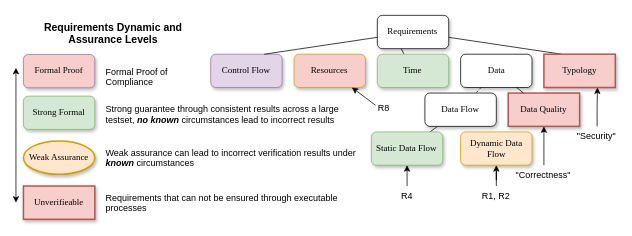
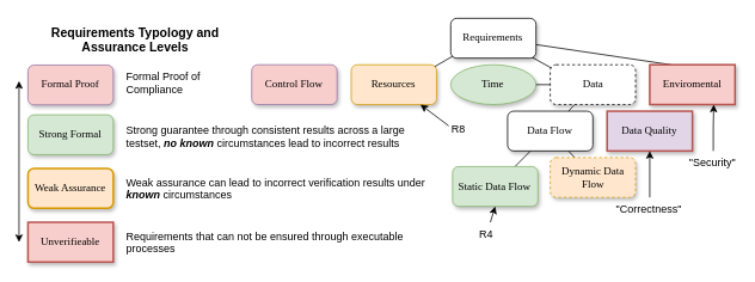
  <mxCell id="0" />
  <mxCell id="1" parent="0" />
- <mxCell id="2" value="Requirements Dynamic and Assurance Levels" style="text;html=1;align=center;verticalAlign=middle;whiteSpace=wrap;rounded=0;fontSize=14;fontStyle=1" parent="1" vertex="1"><mxGeometry x="30" y="24.44" width="240" height="40" as="geometry" /></mxCell>
- <mxCell id="3" value="Control Flow" style="whiteSpace=wrap;html=1;rounded=1;shadow=1;labelBackgroundColor=none;strokeWidth=1;fontFamily=Verdana;fontSize=12;align=center;fillColor=#e1d5e7;strokeColor=#9673a6;fillStyle=auto;" parent="1" vertex="1"><mxGeometry x="280" y="71.852" width="95.294" height="44.444" as="geometry" /></mxCell>
- <mxCell id="4" style="rounded=0;orthogonalLoop=1;jettySize=auto;html=1;endArrow=none;startFill=0;entryX=0.75;entryY=0;entryDx=0;entryDy=0;" parent="1" source="8" target="3" edge="1"><mxGeometry relative="1" as="geometry" /></mxCell>
+ <mxCell id="2" value="Requirements Typology and Assurance Levels" style="text;html=1;align=center;verticalAlign=middle;whiteSpace=wrap;rounded=0;fontSize=14;fontStyle=1" parent="1" vertex="1"><mxGeometry x="30" y="24.44" width="240" height="40" as="geometry" /></mxCell>
+ <mxCell id="3" value="Control Flow" style="whiteSpace=wrap;html=1;rounded=1;shadow=1;labelBackgroundColor=none;strokeWidth=1;fontFamily=Verdana;fontSize=12;align=center;fillColor=#f8cecc;strokeColor=#9673a6;fillStyle=auto;" parent="1" vertex="1"><mxGeometry x="280" y="71.852" width="95.294" height="44.444" as="geometry" /></mxCell>
  <mxCell id="5" style="rounded=0;orthogonalLoop=1;jettySize=auto;html=1;endArrow=none;startFill=0;entryX=0.25;entryY=0;entryDx=0;entryDy=0;" parent="1" source="8" target="20" edge="1"><mxGeometry relative="1" as="geometry" /></mxCell>
- <mxCell id="6" style="rounded=0;orthogonalLoop=1;jettySize=auto;html=1;endArrow=none;startFill=0;exitX=0.25;exitY=0.667;exitDx=0;exitDy=0;exitPerimeter=0;" parent="1" source="8" target="11" edge="1"><mxGeometry relative="1" as="geometry" /></mxCell>
+ <mxCell id="6" style="rounded=0;orthogonalLoop=1;jettySize=auto;html=1;endArrow=none;startFill=0;exitX=0.25;exitY=0.667;exitDx=0;exitDy=0;exitPerimeter=0;entryX=0.75;entryY=0.333;entryDx=0;entryDy=0;entryPerimeter=0;" parent="1" source="8" target="10" edge="1"><mxGeometry relative="1" as="geometry" /></mxCell>
+ <mxCell id="7" style="rounded=0;orthogonalLoop=1;jettySize=auto;html=1;endArrow=none;startFill=0;exitX=0.833;exitY=0.833;exitDx=0;exitDy=0;exitPerimeter=0;entryX=0.083;entryY=0.167;entryDx=0;entryDy=0;entryPerimeter=0;" parent="1" source="8" target="9" edge="1"><mxGeometry relative="1" as="geometry" /></mxCell>
  <mxCell id="8" value="Requirements" style="whiteSpace=wrap;html=1;rounded=1;shadow=1;labelBackgroundColor=none;strokeWidth=1;fontFamily=Verdana;fontSize=12;align=center;" parent="1" vertex="1"><mxGeometry x="502.353" y="20" width="95.294" height="44.444" as="geometry" /></mxCell>
- <mxCell id="9" value="Data" style="whiteSpace=wrap;html=1;rounded=1;shadow=1;labelBackgroundColor=none;strokeWidth=1;fontFamily=Verdana;fontSize=12;align=center;" parent="1" vertex="1"><mxGeometry x="613.529" y="71.852" width="95.294" height="44.444" as="geometry" /></mxCell>
- <mxCell id="10" value="Resources" style="whiteSpace=wrap;html=1;rounded=1;shadow=1;labelBackgroundColor=none;strokeWidth=1;fontFamily=Verdana;fontSize=12;align=center;fillColor=#f8cecc;strokeColor=#d79b00;" parent="1" vertex="1"><mxGeometry x="391.176" y="71.852" width="95.294" height="44.444" as="geometry" /></mxCell>
- <mxCell id="11" value="Time" style="whiteSpace=wrap;html=1;rounded=1;shadow=1;labelBackgroundColor=none;strokeWidth=1;fontFamily=Verdana;fontSize=12;align=center;fillColor=#d5e8d4;strokeColor=#82b366;" parent="1" vertex="1"><mxGeometry x="502.353" y="71.852" width="95.294" height="44.444" as="geometry" /></mxCell>
+ <mxCell id="9" value="Data" style="whiteSpace=wrap;html=1;rounded=1;shadow=1;labelBackgroundColor=none;strokeWidth=1;fontFamily=Verdana;fontSize=12;align=center;dashed=1;" parent="1" vertex="1"><mxGeometry x="613.529" y="71.852" width="95.294" height="44.444" as="geometry" /></mxCell>
+ <mxCell id="10" value="Resources" style="whiteSpace=wrap;html=1;rounded=1;shadow=1;labelBackgroundColor=none;strokeWidth=1;fontFamily=Verdana;fontSize=12;align=center;fillColor=#ffe6cc;strokeColor=#d79b00;" parent="1" vertex="1"><mxGeometry x="391.176" y="71.852" width="95.294" height="44.444" as="geometry" /></mxCell>
+ <mxCell id="11" value="Time" style="ellipse;whiteSpace=wrap;html=1;shadow=1;labelBackgroundColor=none;strokeWidth=1;fontFamily=Verdana;fontSize=12;align=center;fillColor=#d5e8d4;strokeColor=#82b366;" parent="1" vertex="1"><mxGeometry x="502.353" y="71.852" width="95.294" height="44.444" as="geometry" /></mxCell>
  <mxCell id="12" style="rounded=0;orthogonalLoop=1;jettySize=auto;html=1;endArrow=none;startFill=0;" parent="1" source="14" target="18" edge="1"><mxGeometry relative="1" as="geometry" /></mxCell>
+ <mxCell id="13" style="rounded=0;orthogonalLoop=1;jettySize=auto;html=1;endArrow=none;startFill=0;" parent="1" source="14" target="19" edge="1"><mxGeometry relative="1" as="geometry" /></mxCell>
  <mxCell id="14" value="Data Flow" style="whiteSpace=wrap;html=1;rounded=1;shadow=1;labelBackgroundColor=none;strokeWidth=1;fontFamily=Verdana;fontSize=12;align=center;" parent="1" vertex="1"><mxGeometry x="565.882" y="123.704" width="95.294" height="44.444" as="geometry" /></mxCell>
- <mxCell id="15" value="Data Quality" style="whiteSpace=wrap;html=1;rounded=0;shadow=1;labelBackgroundColor=none;strokeWidth=2;fontFamily=Verdana;fontSize=12;align=center;fillColor=#f8cecc;strokeColor=#b85450;" parent="1" vertex="1"><mxGeometry x="677.059" y="123.704" width="95.294" height="44.444" as="geometry" /></mxCell>
- <mxCell id="16" value="" style="rounded=0;html=1;labelBackgroundColor=none;startArrow=none;startFill=0;startSize=5;endArrow=none;endFill=0;endSize=5;jettySize=auto;orthogonalLoop=1;strokeWidth=1;fontFamily=Verdana;fontSize=12;dashed=1;" parent="1" source="9" target="14" edge="1"><mxGeometry x="-0.261" y="-13" relative="1" as="geometry"><mxPoint as="offset" /></mxGeometry></mxCell>
- <mxCell id="17" value="" style="rounded=0;html=1;labelBackgroundColor=none;startArrow=none;startFill=0;startSize=5;endArrow=none;endFill=0;endSize=5;jettySize=auto;orthogonalLoop=1;strokeWidth=1;fontFamily=Verdana;fontSize=12" parent="1" source="9" target="15" edge="1"><mxGeometry x="-0.129" y="17" relative="1" as="geometry"><mxPoint as="offset" /></mxGeometry></mxCell>
- <mxCell id="18" value="&lt;div&gt;Static Data Flow&lt;/div&gt;" style="whiteSpace=wrap;html=1;rounded=1;shadow=1;labelBackgroundColor=none;strokeWidth=1;fontFamily=Verdana;fontSize=12;align=center;fillColor=#d5e8d4;strokeColor=#82b366;" parent="1" vertex="1"><mxGeometry x="494.412" y="175.556" width="95.294" height="44.444" as="geometry" /></mxCell>
- <mxCell id="19" value="Dynamic Data Flow" style="whiteSpace=wrap;html=1;rounded=1;shadow=1;labelBackgroundColor=none;strokeWidth=1;fontFamily=Verdana;fontSize=12;align=center;fillColor=#ffe6cc;strokeColor=#d79b00;" parent="1" vertex="1"><mxGeometry x="613.529" y="175.556" width="95.294" height="44.444" as="geometry" /></mxCell>
- <mxCell id="20" value="Typology" style="whiteSpace=wrap;html=1;rounded=0;shadow=1;labelBackgroundColor=none;strokeWidth=2;fontFamily=Verdana;fontSize=12;align=center;fillColor=#f8cecc;strokeColor=#b85450;" parent="1" vertex="1"><mxGeometry x="724.706" y="71.852" width="95.294" height="44.444" as="geometry" /></mxCell>
+ <mxCell id="15" value="Data Quality" style="whiteSpace=wrap;html=1;rounded=0;shadow=1;labelBackgroundColor=none;strokeWidth=2;fontFamily=Verdana;fontSize=12;align=center;fillColor=#e1d5e7;strokeColor=#b85450;" parent="1" vertex="1"><mxGeometry x="677.059" y="123.704" width="95.294" height="44.444" as="geometry" /></mxCell>
+ <mxCell id="16" value="" style="rounded=0;html=1;labelBackgroundColor=none;startArrow=none;startFill=0;startSize=5;endArrow=none;endFill=0;endSize=5;jettySize=auto;orthogonalLoop=1;strokeWidth=1;fontFamily=Verdana;fontSize=12" parent="1" source="9" target="14" edge="1"><mxGeometry x="-0.261" y="-13" relative="1" as="geometry"><mxPoint as="offset" /></mxGeometry></mxCell>
+ <mxCell id="17" value="" style="rounded=0;html=1;labelBackgroundColor=none;startArrow=none;startFill=0;startSize=5;endArrow=none;endFill=0;endSize=5;jettySize=auto;orthogonalLoop=1;strokeWidth=1;fontFamily=Verdana;fontSize=12;" parent="1" source="9" target="11" edge="1"><mxGeometry x="-0.129" y="17" relative="1" as="geometry"><mxPoint as="offset" /></mxGeometry></mxCell>
+ <mxCell id="18" value="&lt;div&gt;Static Data Flow&lt;/div&gt;" style="whiteSpace=wrap;html=1;rounded=1;shadow=1;labelBackgroundColor=none;strokeWidth=1;fontFamily=Verdana;fontSize=12;align=center;fillColor=#d5e8d4;strokeColor=#82b366;" parent="1" vertex="1"><mxGeometry x="504.412" y="185.556" width="95.294" height="44.444" as="geometry" /></mxCell>
+ <mxCell id="19" value="Dynamic Data Flow" style="whiteSpace=wrap;html=1;rounded=1;shadow=1;labelBackgroundColor=none;strokeWidth=1;fontFamily=Verdana;fontSize=12;align=center;fillColor=#ffe6cc;strokeColor=#d79b00;dashed=1;" parent="1" vertex="1"><mxGeometry x="613.529" y="175.556" width="95.294" height="44.444" as="geometry" /></mxCell>
+ <mxCell id="20" value="Enviromental" style="whiteSpace=wrap;html=1;rounded=0;shadow=1;labelBackgroundColor=none;strokeWidth=2;fontFamily=Verdana;fontSize=12;align=center;fillColor=#f8cecc;strokeColor=#b85450;" parent="1" vertex="1"><mxGeometry x="724.706" y="71.852" width="95.294" height="44.444" as="geometry" /></mxCell>
  <mxCell id="21" value="Unverifieable" style="whiteSpace=wrap;html=1;rounded=0;shadow=1;labelBackgroundColor=none;strokeWidth=2;fontFamily=Verdana;fontSize=12;align=center;fillColor=#f8cecc;strokeColor=#b85450;" parent="1" vertex="1"><mxGeometry x="30.006" y="247.782" width="95.294" height="44.444" as="geometry" /></mxCell>
  <mxCell id="22" value="Requirements that can not be ensured through executable&lt;br&gt;processes" style="text;whiteSpace=wrap;html=1;" parent="1" vertex="1"><mxGeometry x="137.65" y="250" width="342.35" height="40" as="geometry" /></mxCell>
- <mxCell id="23" value="Weak Assurance" style="ellipse;whiteSpace=wrap;html=1;shadow=1;labelBackgroundColor=none;strokeWidth=2;fontFamily=Verdana;fontSize=12;align=center;fillColor=#ffe6cc;strokeColor=#d79b00;" parent="1" vertex="1"><mxGeometry x="30.006" y="187.782" width="95.294" height="44.444" as="geometry" /></mxCell>
+ <mxCell id="23" value="Weak Assurance" style="whiteSpace=wrap;html=1;rounded=1;shadow=1;labelBackgroundColor=none;strokeWidth=2;fontFamily=Verdana;fontSize=12;align=center;fillColor=#ffe6cc;strokeColor=#d79b00;" parent="1" vertex="1"><mxGeometry x="30.006" y="187.782" width="95.294" height="44.444" as="geometry" /></mxCell>
  <mxCell id="24" value="Weak assurance can lead to incorrect verification results under &lt;i&gt;&lt;b&gt;known&lt;/b&gt; &lt;/i&gt;circumstances " style="text;whiteSpace=wrap;html=1;" parent="1" vertex="1"><mxGeometry x="137.65" y="190" width="352.35" height="40" as="geometry" /></mxCell>
  <mxCell id="25" value="Strong Formal" style="whiteSpace=wrap;html=1;rounded=1;shadow=1;labelBackgroundColor=none;strokeWidth=1;fontFamily=Verdana;fontSize=12;align=center;fillColor=#d5e8d4;strokeColor=#82b366;" parent="1" vertex="1"><mxGeometry x="30" y="127.772" width="95.294" height="44.444" as="geometry" /></mxCell>
- <mxCell id="26" value="Formal Proof of Compliance" style="text;whiteSpace=wrap;html=1;" parent="1" vertex="1"><mxGeometry x="137.65" y="82.22" width="132.35" height="40" as="geometry" /></mxCell>
+ <mxCell id="26" value="Formal Proof of Compliance" style="text;whiteSpace=wrap;html=1;" parent="1" vertex="1"><mxGeometry x="137.65" y="72.22" width="132.35" height="40" as="geometry" /></mxCell>
  <mxCell id="27" value="Strong guarantee through consistent results across a large testset, &lt;i&gt;&lt;b&gt;no known&lt;/b&gt;&lt;/i&gt; circumstances lead to incorrect results" style="text;whiteSpace=wrap;html=1;" parent="1" vertex="1"><mxGeometry x="137.65" y="132.22" width="352.35" height="40" as="geometry" /></mxCell>
  <mxCell id="28" style="rounded=0;orthogonalLoop=1;jettySize=auto;html=1;" parent="1" target="10" edge="1"><mxGeometry relative="1" as="geometry"><mxPoint x="500" y="140" as="sourcePoint" /></mxGeometry></mxCell>
  <mxCell id="29" value="R8" style="text;whiteSpace=wrap;html=1;align=center;" parent="1" vertex="1"><mxGeometry x="502.35" y="130" width="17.65" height="20" as="geometry" /></mxCell>
  <mxCell id="30" style="rounded=0;orthogonalLoop=1;jettySize=auto;html=1;entryX=0.5;entryY=1;entryDx=0;entryDy=0;" parent="1" source="31" target="18" edge="1"><mxGeometry relative="1" as="geometry"><mxPoint x="514.06" y="220" as="targetPoint" /></mxGeometry></mxCell>
  <mxCell id="31" value="R4" style="text;whiteSpace=wrap;html=1;align=center;" parent="1" vertex="1"><mxGeometry x="528.23" y="247.78" width="27.65" height="30" as="geometry" /></mxCell>
- <mxCell id="32" style="edgeStyle=orthogonalEdgeStyle;rounded=0;orthogonalLoop=1;jettySize=auto;html=1;" parent="1" source="33" target="19" edge="1"><mxGeometry relative="1" as="geometry" /></mxCell>
- <mxCell id="33" value="R1, R2" style="text;whiteSpace=wrap;html=1;align=center;" parent="1" vertex="1"><mxGeometry x="637.94" y="247.78" width="46.47" height="30" as="geometry" /></mxCell>
  <mxCell id="34" style="edgeStyle=orthogonalEdgeStyle;rounded=0;orthogonalLoop=1;jettySize=auto;html=1;" parent="1" source="35" target="15" edge="1"><mxGeometry relative="1" as="geometry" /></mxCell>
  <mxCell id="35" value="&quot;Correctness&quot;" style="text;whiteSpace=wrap;html=1;align=center;" parent="1" vertex="1"><mxGeometry x="701.47" y="220" width="46.47" height="30" as="geometry" /></mxCell>
  <mxCell id="36" value="&quot;Security&quot;" style="text;whiteSpace=wrap;html=1;align=center;" parent="1" vertex="1"><mxGeometry x="772.35" y="168.15" width="46.47" height="27.78" as="geometry" /></mxCell>
  <mxCell id="37" style="edgeStyle=orthogonalEdgeStyle;rounded=0;orthogonalLoop=1;jettySize=auto;html=1;entryX=0.75;entryY=1;entryDx=0;entryDy=0;" parent="1" source="36" target="20" edge="1"><mxGeometry relative="1" as="geometry"><mxPoint x="790" y="120" as="targetPoint" /></mxGeometry></mxCell>
  <mxCell id="38" value="Formal Proof" style="whiteSpace=wrap;html=1;rounded=1;shadow=1;labelBackgroundColor=none;strokeWidth=1;fontFamily=Verdana;fontSize=12;align=center;fillColor=#f8cecc;strokeColor=#9673a6;" parent="1" vertex="1"><mxGeometry x="30.003" y="72.22" width="95.294" height="44.444" as="geometry" /></mxCell>
  <mxCell id="39" value="" style="endArrow=classic;startArrow=classic;html=1;rounded=0;" parent="1" edge="1"><mxGeometry width="50" height="50" relative="1" as="geometry"><mxPoint x="20" y="270" as="sourcePoint" /><mxPoint x="20" y="90" as="targetPoint" /></mxGeometry></mxCell>
